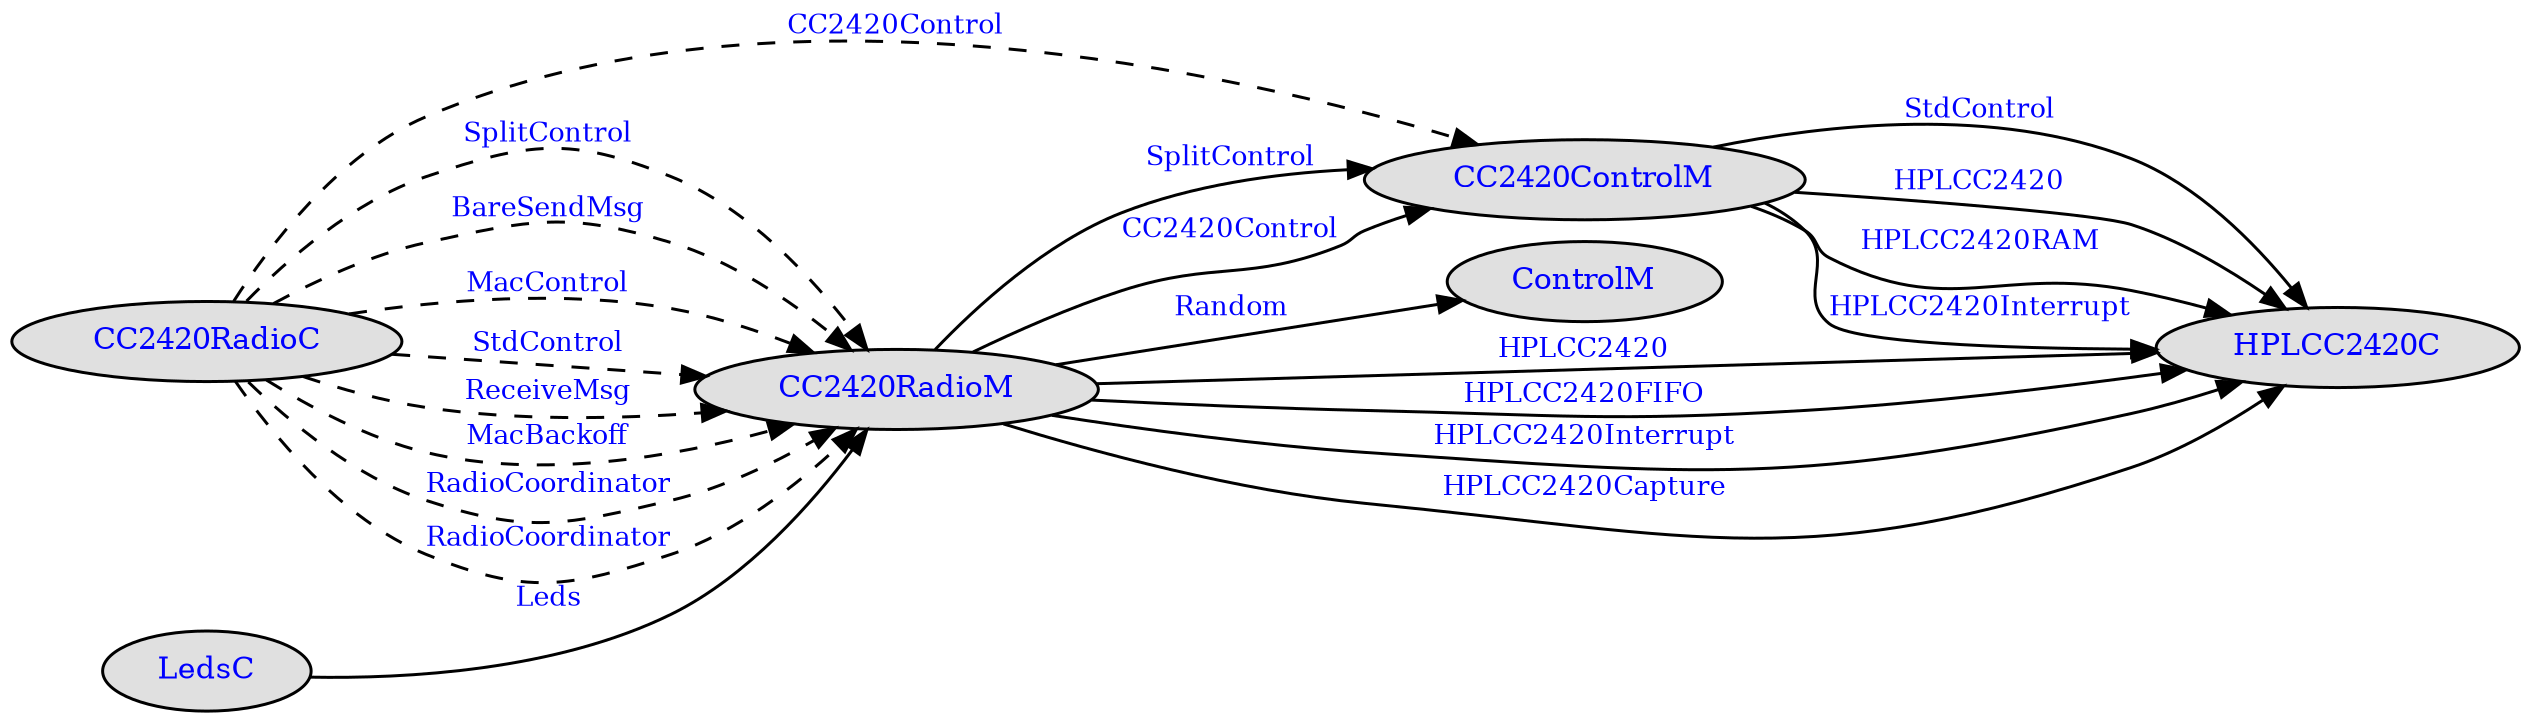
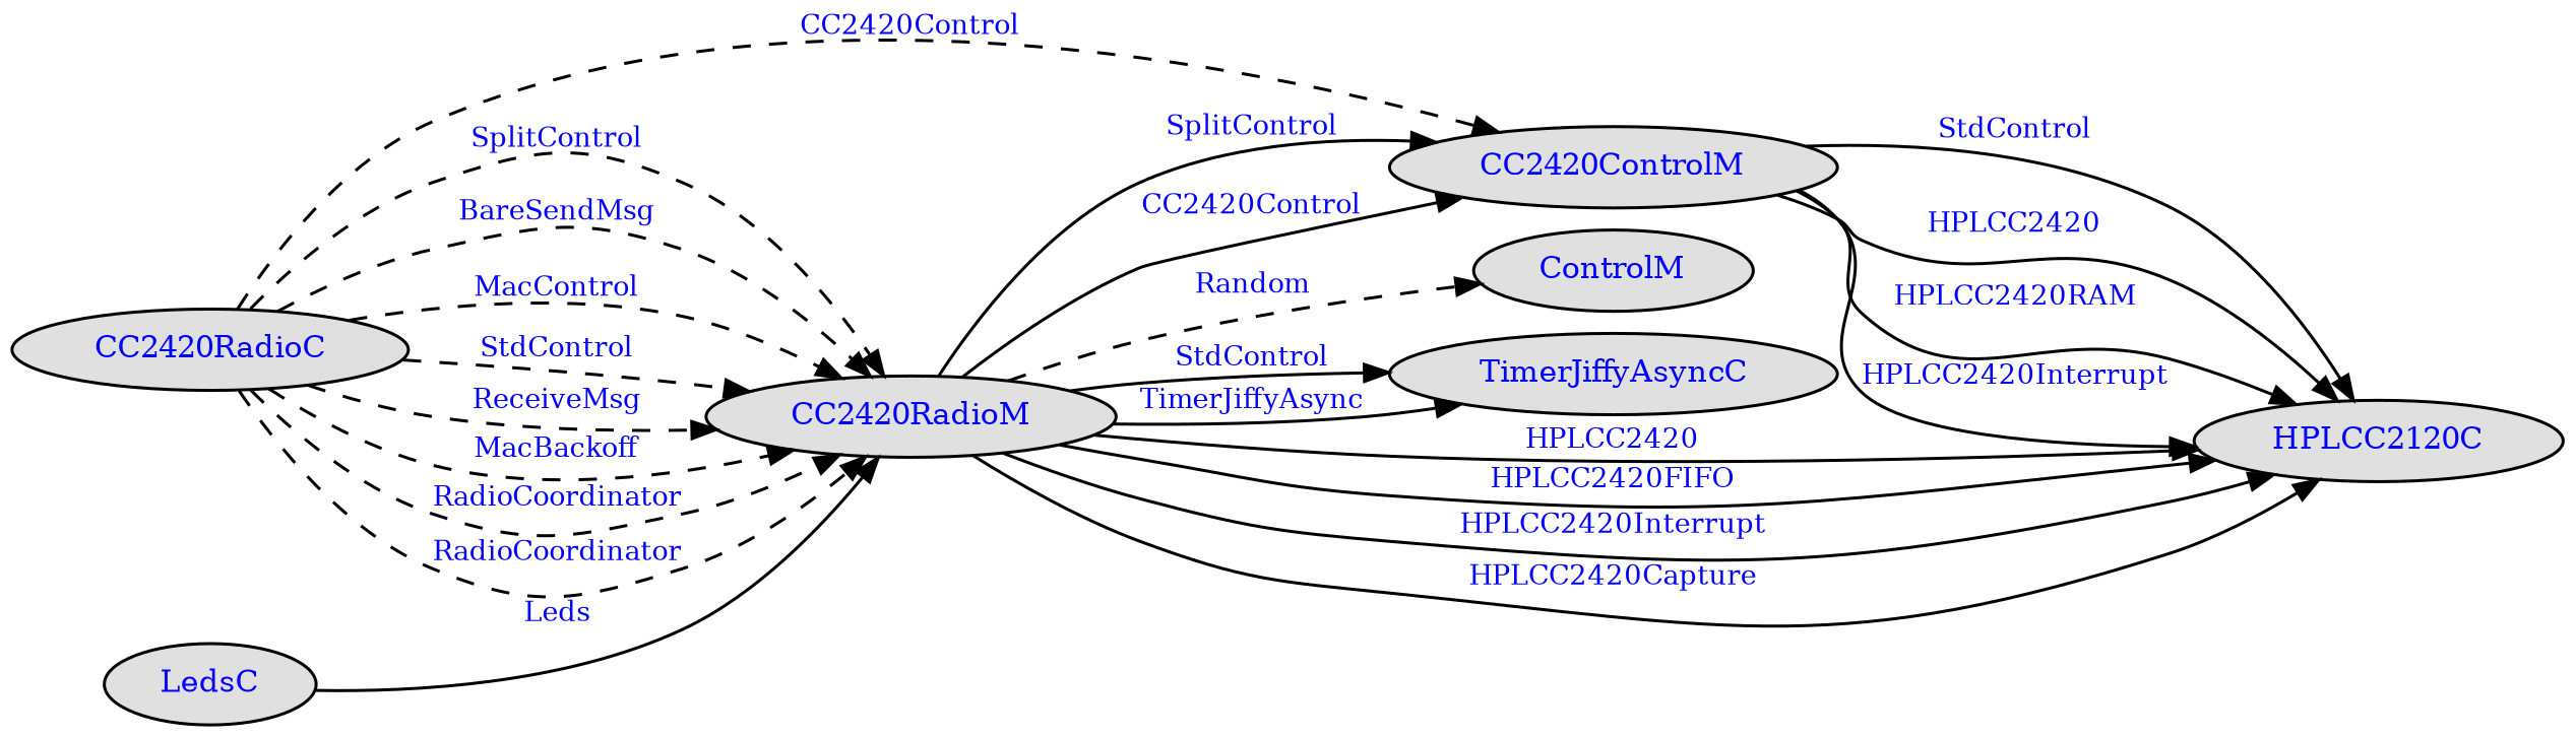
  digraph {
    nodesep=0.1
    rankdir=LR
    ranksep=0.0005
    node [fillcolor="#e0e0e0" fontcolor=blue fontsize=10 shape=ellipse style=filled]
    edge [arrowsize=.8 fontcolor=blue fontsize=9]
    CC2420RadioC [height=.1 width=.1]
    CC2420RadioM [height=.1 width=.1]
    CC2420ControlM [height=.1 width=.1]
    n4 [height=.1 label=ControlM width=.1]
-   HPLCC2420C [height=.1 width=.1]
+   TimerJiffyAsyncC [height=.1 width=.1]
+   HPLCC2420C [height=.1 width=.1 label=HPLCC2120C]
    LedsC [height=.1 width=.1]
    CC2420RadioC -> CC2420RadioM [label=SplitControl style=dashed]
    CC2420RadioC -> CC2420RadioM [label=BareSendMsg style=dashed]
    CC2420RadioC -> CC2420RadioM [label=MacControl style=dashed]
    CC2420RadioC -> CC2420RadioM [label=StdControl style=dashed]
    CC2420RadioC -> CC2420RadioM [label=ReceiveMsg style=dashed]
    CC2420RadioC -> CC2420RadioM [label=MacBackoff style=dashed]
    CC2420RadioC -> CC2420RadioM [label=RadioCoordinator style=dashed]
    CC2420RadioC -> CC2420RadioM [label=RadioCoordinator style=dashed]
    CC2420RadioC -> CC2420ControlM [label=CC2420Control style=dashed]
    CC2420RadioM -> CC2420ControlM [label=SplitControl]
    CC2420RadioM -> CC2420ControlM [label=CC2420Control]
-   CC2420RadioM -> n4 [label=Random]
+   CC2420RadioM -> n4 [label=Random style=dashed]
+   CC2420RadioM -> TimerJiffyAsyncC [label=StdControl]
+   CC2420RadioM -> TimerJiffyAsyncC [label=TimerJiffyAsync]
    CC2420RadioM -> HPLCC2420C [label=HPLCC2420]
    CC2420RadioM -> HPLCC2420C [label=HPLCC2420FIFO]
    CC2420RadioM -> HPLCC2420C [label=HPLCC2420Interrupt]
    CC2420RadioM -> HPLCC2420C [label=HPLCC2420Capture]
    CC2420ControlM -> HPLCC2420C [label=StdControl]
    CC2420ControlM -> HPLCC2420C [label=HPLCC2420]
    CC2420ControlM -> HPLCC2420C [label=HPLCC2420RAM]
    CC2420ControlM -> HPLCC2420C [label=HPLCC2420Interrupt]
    LedsC -> CC2420RadioM [label=Leds]
  }
